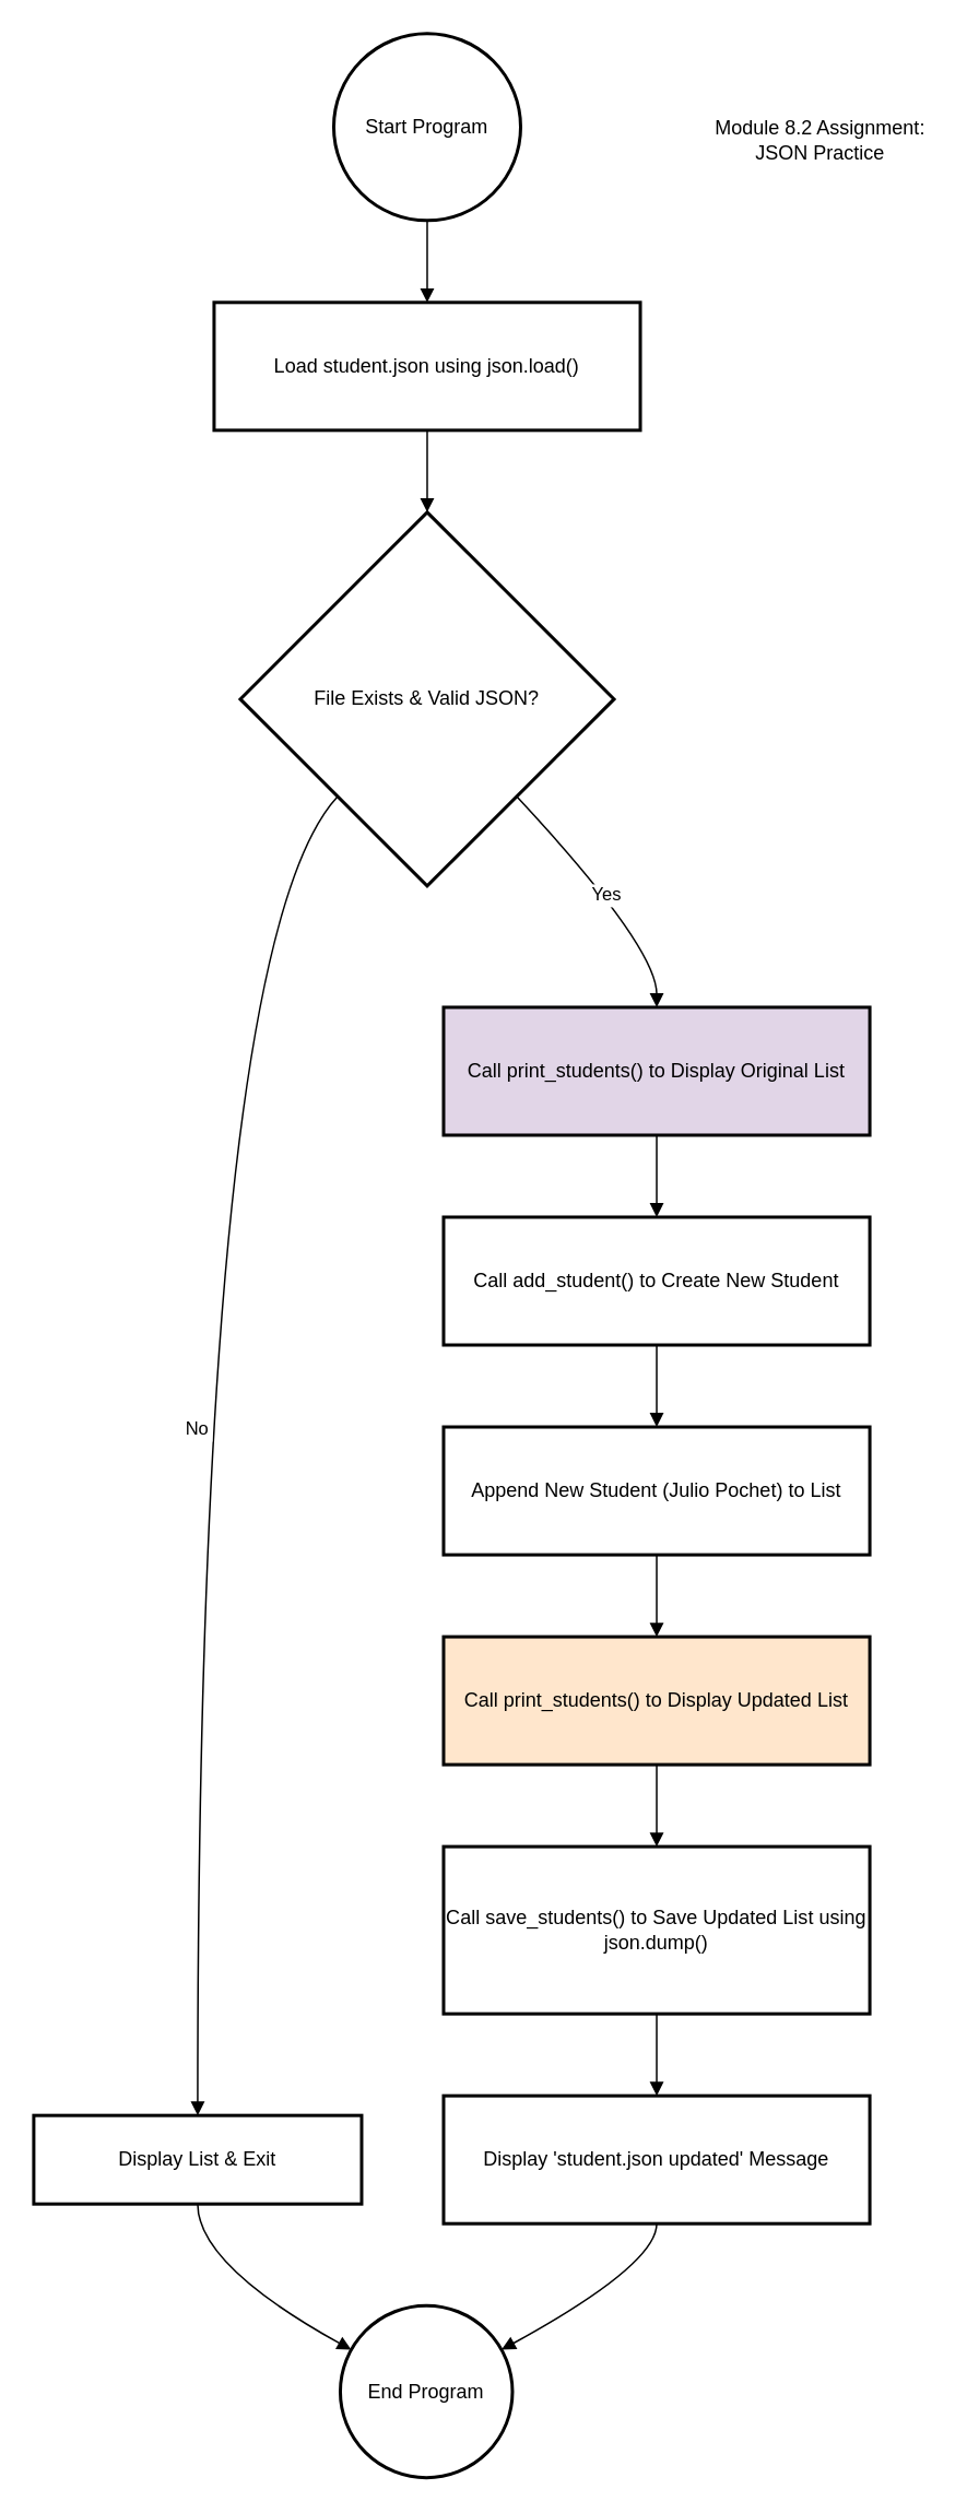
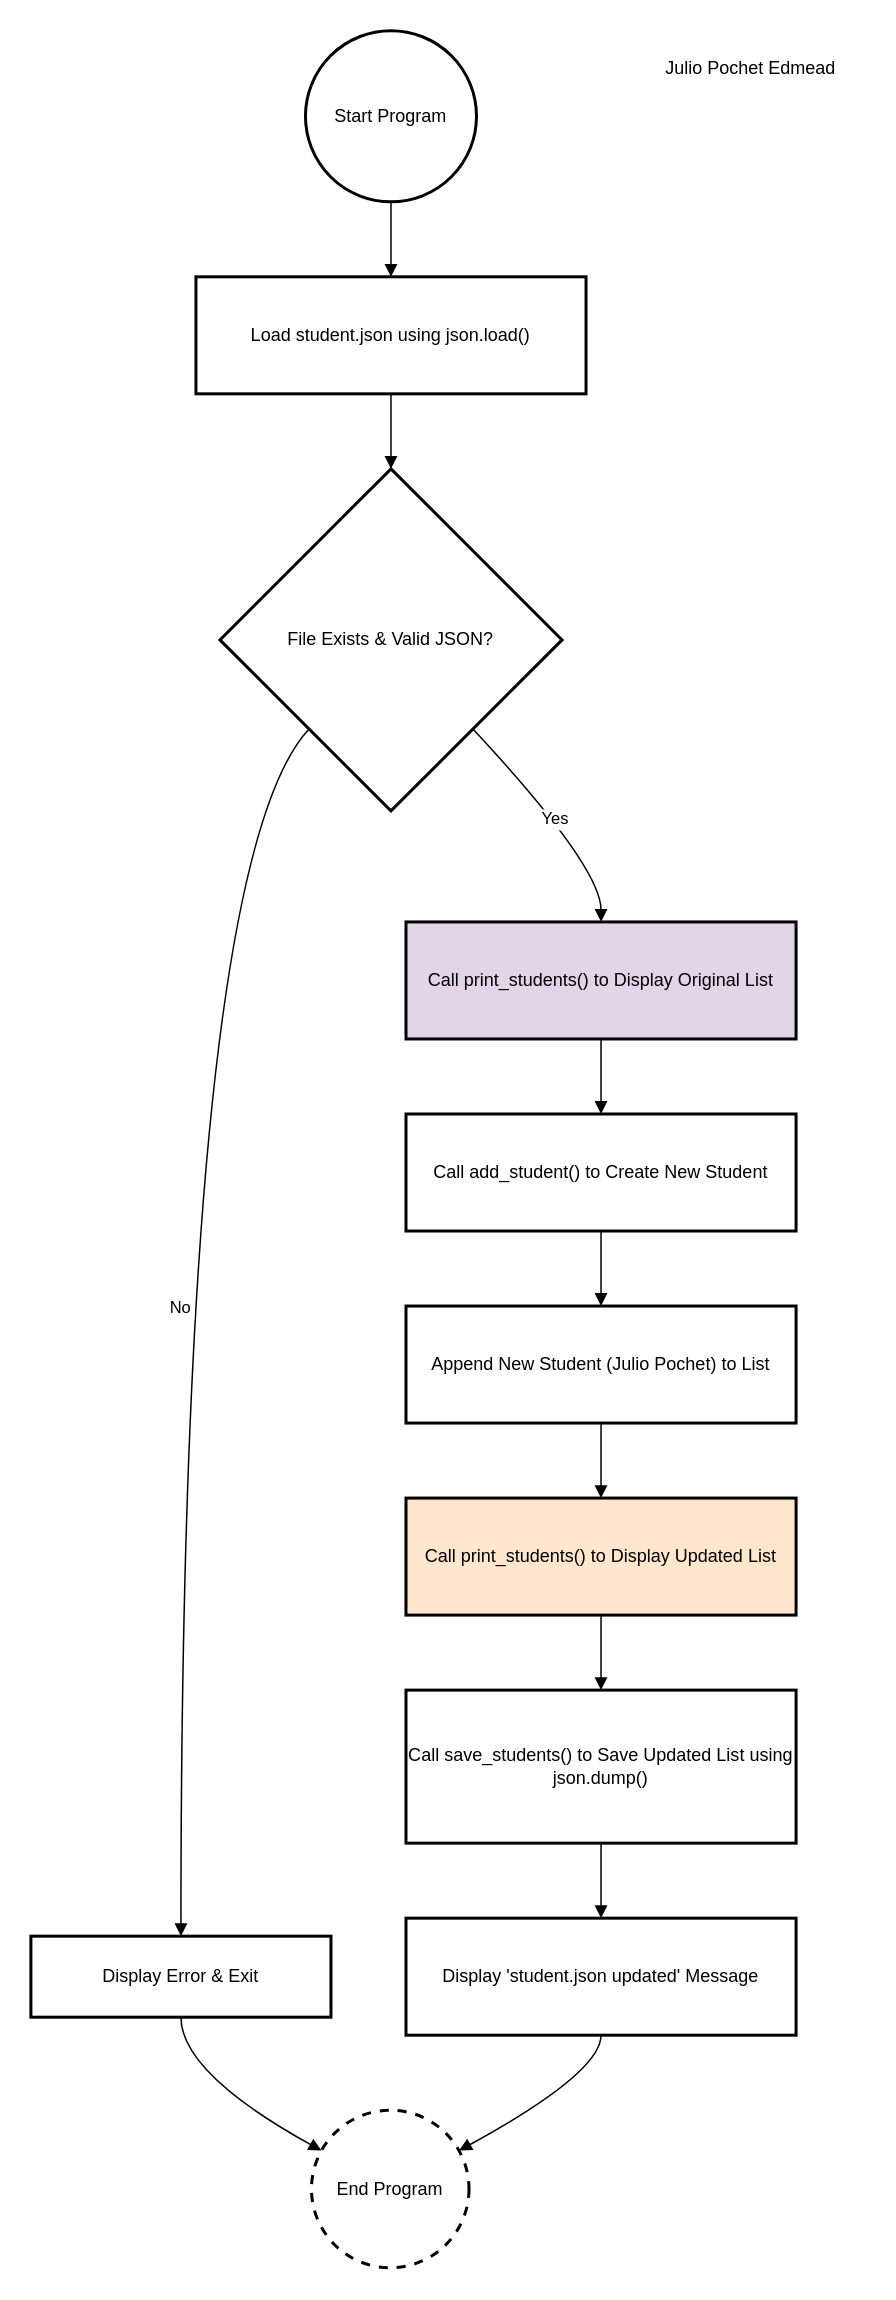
  <mxCell id="0" />
  <mxCell id="1" parent="0" />
  <mxCell id="2" value="Start Program" style="ellipse;aspect=fixed;strokeWidth=2;whiteSpace=wrap;" vertex="1" parent="1"><mxGeometry x="203" y="20" width="114" height="114" as="geometry" /></mxCell>
  <mxCell id="3" value="Load student.json using json.load()" style="whiteSpace=wrap;strokeWidth=2;" vertex="1" parent="1"><mxGeometry x="130" y="184" width="260" height="78" as="geometry" /></mxCell>
  <mxCell id="4" value="File Exists &amp; Valid JSON?" style="rhombus;strokeWidth=2;whiteSpace=wrap;" vertex="1" parent="1"><mxGeometry x="146" y="312" width="228" height="228" as="geometry" /></mxCell>
- <mxCell id="5" value="Display List &amp; Exit" style="whiteSpace=wrap;strokeWidth=2;" vertex="1" parent="1"><mxGeometry x="20" y="1290" width="200" height="54" as="geometry" /></mxCell>
+ <mxCell id="5" value="Display Error &amp; Exit" style="whiteSpace=wrap;strokeWidth=2;" vertex="1" parent="1"><mxGeometry x="20" y="1290" width="200" height="54" as="geometry" /></mxCell>
  <mxCell id="6" value="Call print_students() to Display Original List" style="whiteSpace=wrap;strokeWidth=2;fillColor=#e1d5e7;" vertex="1" parent="1"><mxGeometry x="270" y="614" width="260" height="78" as="geometry" /></mxCell>
  <mxCell id="7" value="Call add_student() to Create New Student" style="whiteSpace=wrap;strokeWidth=2;" vertex="1" parent="1"><mxGeometry x="270" y="742" width="260" height="78" as="geometry" /></mxCell>
  <mxCell id="8" value="Append New Student (Julio Pochet) to List" style="whiteSpace=wrap;strokeWidth=2;" vertex="1" parent="1"><mxGeometry x="270" y="870" width="260" height="78" as="geometry" /></mxCell>
  <mxCell id="9" value="Call print_students() to Display Updated List" style="whiteSpace=wrap;strokeWidth=2;fillColor=#ffe6cc;" vertex="1" parent="1"><mxGeometry x="270" y="998" width="260" height="78" as="geometry" /></mxCell>
  <mxCell id="10" value="Call save_students() to Save Updated List using json.dump()" style="whiteSpace=wrap;strokeWidth=2;" vertex="1" parent="1"><mxGeometry x="270" y="1126" width="260" height="102" as="geometry" /></mxCell>
  <mxCell id="11" value="Display 'student.json updated' Message" style="whiteSpace=wrap;strokeWidth=2;" vertex="1" parent="1"><mxGeometry x="270" y="1278" width="260" height="78" as="geometry" /></mxCell>
- <mxCell id="12" value="End Program" style="ellipse;aspect=fixed;strokeWidth=2;whiteSpace=wrap;" vertex="1" parent="1"><mxGeometry x="207" y="1406" width="105" height="105" as="geometry" /></mxCell>
+ <mxCell id="12" value="End Program" style="ellipse;aspect=fixed;strokeWidth=2;whiteSpace=wrap;dashed=1;" vertex="1" parent="1"><mxGeometry x="207" y="1406" width="105" height="105" as="geometry" /></mxCell>
  <mxCell id="13" value="" style="curved=1;startArrow=none;endArrow=block;exitX=0.5;exitY=1;entryX=0.5;entryY=0;rounded=0;" edge="1" parent="1" source="2" target="3"><mxGeometry relative="1" as="geometry"><Array as="points" /></mxGeometry></mxCell>
  <mxCell id="14" value="" style="curved=1;startArrow=none;endArrow=block;exitX=0.5;exitY=1;entryX=0.5;entryY=0;rounded=0;" edge="1" parent="1" source="3" target="4"><mxGeometry relative="1" as="geometry"><Array as="points" /></mxGeometry></mxCell>
  <mxCell id="15" value="Yes" style="curved=1;startArrow=none;endArrow=block;exitX=0.96;exitY=1;entryX=0.5;entryY=0;rounded=0;" edge="1" parent="1" source="4" target="6"><mxGeometry relative="1" as="geometry"><Array as="points"><mxPoint x="400" y="577" /></Array></mxGeometry></mxCell>
  <mxCell id="16" value="No" style="curved=1;startArrow=none;endArrow=block;exitX=0.04;exitY=1;entryX=0.5;entryY=-0.01;rounded=0;" edge="1" parent="1" source="4" target="5"><mxGeometry relative="1" as="geometry"><Array as="points"><mxPoint x="120" y="577" /></Array></mxGeometry></mxCell>
  <mxCell id="17" value="" style="curved=1;startArrow=none;endArrow=block;exitX=0.5;exitY=0.99;entryX=0;entryY=0.22;rounded=0;" edge="1" parent="1" source="5" target="12"><mxGeometry relative="1" as="geometry"><Array as="points"><mxPoint x="120" y="1381" /></Array></mxGeometry></mxCell>
  <mxCell id="18" value="" style="curved=1;startArrow=none;endArrow=block;exitX=0.5;exitY=1;entryX=0.5;entryY=0;rounded=0;" edge="1" parent="1" source="6" target="7"><mxGeometry relative="1" as="geometry"><Array as="points" /></mxGeometry></mxCell>
  <mxCell id="19" value="" style="curved=1;startArrow=none;endArrow=block;exitX=0.5;exitY=1;entryX=0.5;entryY=0;rounded=0;" edge="1" parent="1" source="7" target="8"><mxGeometry relative="1" as="geometry"><Array as="points" /></mxGeometry></mxCell>
  <mxCell id="20" value="" style="curved=1;startArrow=none;endArrow=block;exitX=0.5;exitY=1;entryX=0.5;entryY=0;rounded=0;" edge="1" parent="1" source="8" target="9"><mxGeometry relative="1" as="geometry"><Array as="points" /></mxGeometry></mxCell>
  <mxCell id="21" value="" style="curved=1;startArrow=none;endArrow=block;exitX=0.5;exitY=1;entryX=0.5;entryY=0;rounded=0;" edge="1" parent="1" source="9" target="10"><mxGeometry relative="1" as="geometry"><Array as="points" /></mxGeometry></mxCell>
  <mxCell id="22" value="" style="curved=1;startArrow=none;endArrow=block;exitX=0.5;exitY=1;entryX=0.5;entryY=0;rounded=0;" edge="1" parent="1" source="10" target="11"><mxGeometry relative="1" as="geometry"><Array as="points" /></mxGeometry></mxCell>
  <mxCell id="23" value="" style="curved=1;startArrow=none;endArrow=block;exitX=0.5;exitY=1;entryX=1;entryY=0.22;rounded=0;" edge="1" parent="1" source="11" target="12"><mxGeometry relative="1" as="geometry"><Array as="points"><mxPoint x="400" y="1381" /></Array></mxGeometry></mxCell>
- <mxCell id="25" value="Module 8.2 Assignment:&lt;br&gt;JSON Practice" style="text;html=1;align=center;verticalAlign=middle;whiteSpace=wrap;rounded=0;" vertex="1" parent="1"><mxGeometry x="425" y="70" width="150" height="30" as="geometry" /></mxCell>
+ <mxCell id="24" value="Julio Pochet Edmead" style="text;html=1;align=center;verticalAlign=middle;whiteSpace=wrap;rounded=0;" vertex="1" parent="1"><mxGeometry x="440" y="30" width="120" height="30" as="geometry" /></mxCell>
